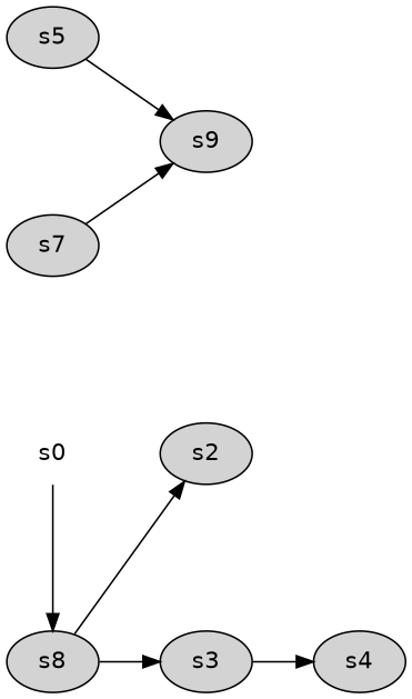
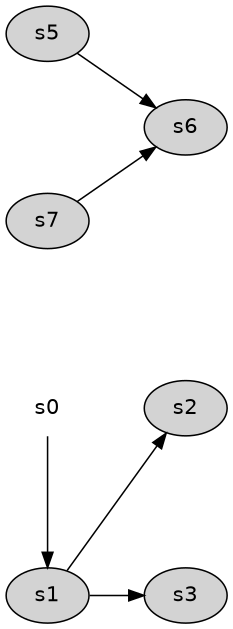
  digraph {
    fontname="DejaVu Sans"
    nodesep=1.2
    rankdir=LR
    splines=spline
    node [fontname="DejaVu Sans" rank=2 fillcolor=lightgrey style=filled]
    edge [fontname="DejaVu Sans"]
    s0 [rank=1 shape=plaintext fillcolor="" style=""]
-   s1 [label=s8]
+   s1
    s2
    s3
-   s4
    s5
-   s6 [label=s9]
+   s6
    s7
    subgraph sub_1 {
      rank=same
      s0
      s1
    }
    s0 -> s1
    s1 -> s2
    s1 -> s3
-   s3 -> s4
    s5 -> s6
    s7 -> s6
  }
